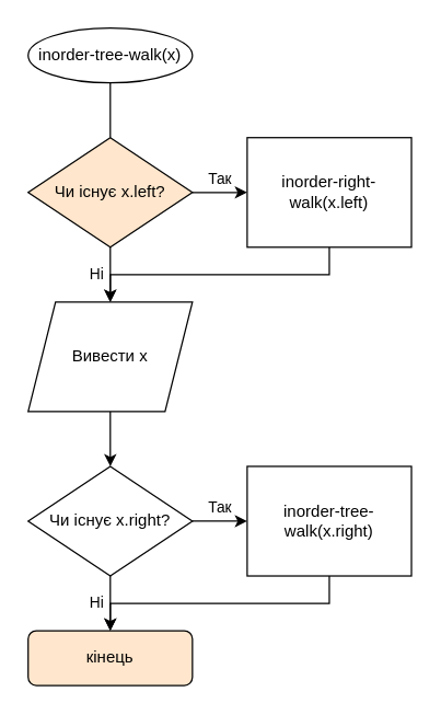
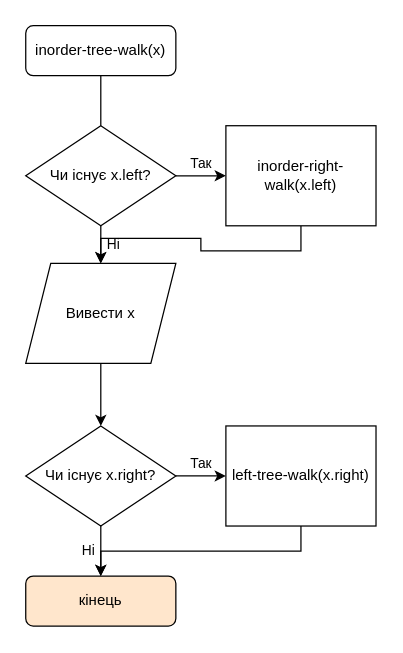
  <mxCell id="0" />
  <mxCell id="1" parent="0" />
  <mxCell id="2" value="" style="edgeStyle=orthogonalEdgeStyle;rounded=0;orthogonalLoop=1;jettySize=auto;html=1;endArrow=none;" edge="1" parent="1" source="3" target="6"><mxGeometry relative="1" as="geometry" /></mxCell>
- <mxCell id="3" value="inorder-tree-walk(x)" style="ellipse;whiteSpace=wrap;html=1;" vertex="1" parent="1"><mxGeometry x="20" y="20" width="120" height="40" as="geometry" /></mxCell>
+ <mxCell id="3" value="inorder-tree-walk(x)" style="rounded=1;whiteSpace=wrap;html=1;" vertex="1" parent="1"><mxGeometry x="20" y="20" width="120" height="40" as="geometry" /></mxCell>
  <mxCell id="4" value="Ні" style="edgeStyle=orthogonalEdgeStyle;rounded=0;orthogonalLoop=1;jettySize=auto;html=1;" edge="1" parent="1" source="6" target="8"><mxGeometry y="-10" relative="1" as="geometry"><mxPoint as="offset" /></mxGeometry></mxCell>
  <mxCell id="5" value="Так" style="edgeStyle=orthogonalEdgeStyle;rounded=0;orthogonalLoop=1;jettySize=auto;html=1;" edge="1" parent="1" source="6" target="14"><mxGeometry y="10" relative="1" as="geometry"><mxPoint as="offset" /></mxGeometry></mxCell>
- <mxCell id="6" value="Чи існує x.left?" style="rhombus;whiteSpace=wrap;html=1;fillColor=#ffe6cc;" vertex="1" parent="1"><mxGeometry x="20" y="100" width="120" height="80" as="geometry" /></mxCell>
+ <mxCell id="6" value="Чи існує x.left?" style="rhombus;whiteSpace=wrap;html=1;" vertex="1" parent="1"><mxGeometry x="20" y="100" width="120" height="80" as="geometry" /></mxCell>
  <mxCell id="7" value="" style="edgeStyle=orthogonalEdgeStyle;rounded=0;orthogonalLoop=1;jettySize=auto;html=1;" edge="1" parent="1" source="8" target="11"><mxGeometry relative="1" as="geometry" /></mxCell>
- <mxCell id="8" value="Вивести x" style="shape=parallelogram;perimeter=parallelogramPerimeter;whiteSpace=wrap;html=1;fixedSize=1;size=20;" vertex="1" parent="1"><mxGeometry x="20" y="220" width="120" height="80" as="geometry" /></mxCell>
+ <mxCell id="8" value="Вивести x" style="shape=parallelogram;perimeter=parallelogramPerimeter;whiteSpace=wrap;html=1;fixedSize=1;size=20;" vertex="1" parent="1"><mxGeometry x="20" y="210" width="120" height="80" as="geometry" /></mxCell>
  <mxCell id="9" value="Ні" style="edgeStyle=orthogonalEdgeStyle;rounded=0;orthogonalLoop=1;jettySize=auto;html=1;" edge="1" parent="1" source="11" target="12"><mxGeometry y="-10" relative="1" as="geometry"><mxPoint as="offset" /></mxGeometry></mxCell>
  <mxCell id="10" value="Так" style="edgeStyle=orthogonalEdgeStyle;rounded=0;orthogonalLoop=1;jettySize=auto;html=1;" edge="1" parent="1" source="11" target="16"><mxGeometry y="10" relative="1" as="geometry"><mxPoint as="offset" /></mxGeometry></mxCell>
  <mxCell id="11" value="Чи існує x.right?" style="rhombus;whiteSpace=wrap;html=1;" vertex="1" parent="1"><mxGeometry x="20" y="340" width="120" height="80" as="geometry" /></mxCell>
  <mxCell id="12" value="кінець" style="rounded=1;whiteSpace=wrap;html=1;fillColor=#ffe6cc;" vertex="1" parent="1"><mxGeometry x="20" y="460" width="120" height="40" as="geometry" /></mxCell>
  <mxCell id="13" style="edgeStyle=orthogonalEdgeStyle;rounded=0;orthogonalLoop=1;jettySize=auto;html=1;exitX=0.5;exitY=1;exitDx=0;exitDy=0;entryX=0.5;entryY=0;entryDx=0;entryDy=0;" edge="1" parent="1" source="14" target="8"><mxGeometry relative="1" as="geometry" /></mxCell>
  <mxCell id="14" value="inorder-right-walk(x.left)" style="rounded=0;whiteSpace=wrap;html=1;" vertex="1" parent="1"><mxGeometry x="180" y="100" width="120" height="80" as="geometry" /></mxCell>
  <mxCell id="15" style="edgeStyle=orthogonalEdgeStyle;rounded=0;orthogonalLoop=1;jettySize=auto;html=1;exitX=0.5;exitY=1;exitDx=0;exitDy=0;entryX=0.5;entryY=0;entryDx=0;entryDy=0;" edge="1" parent="1" source="16" target="12"><mxGeometry relative="1" as="geometry" /></mxCell>
- <mxCell id="16" value="inorder-tree-walk(x.right)" style="rounded=0;whiteSpace=wrap;html=1;" vertex="1" parent="1"><mxGeometry x="180" y="340" width="120" height="80" as="geometry" /></mxCell>
+ <mxCell id="16" value="left-tree-walk(x.right)" style="rounded=0;whiteSpace=wrap;html=1;" vertex="1" parent="1"><mxGeometry x="180" y="340" width="120" height="80" as="geometry" /></mxCell>
